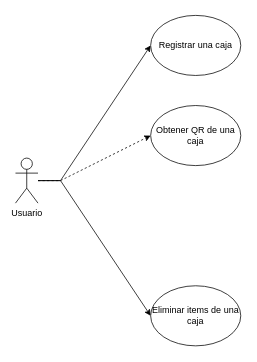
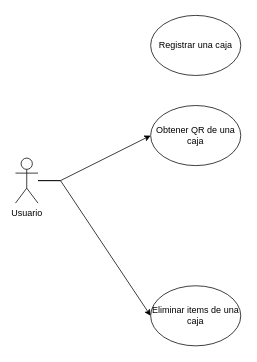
  <mxCell id="0" />
  <mxCell id="1" parent="0" />
- <mxCell id="2" style="rounded=0;orthogonalLoop=1;jettySize=auto;html=1;entryX=0;entryY=0.5;entryDx=0;entryDy=0;" edge="1" parent="1" source="5" target="6"><mxGeometry relative="1" as="geometry"><Array as="points"><mxPoint x="80" y="240" /></Array></mxGeometry></mxCell>
- <mxCell id="3" style="edgeStyle=none;rounded=0;orthogonalLoop=1;jettySize=auto;html=1;entryX=0;entryY=0.5;entryDx=0;entryDy=0;dashed=1;" edge="1" parent="1" source="5" target="7"><mxGeometry relative="1" as="geometry"><Array as="points"><mxPoint x="80" y="240" /></Array></mxGeometry></mxCell>
+ <mxCell id="3" style="edgeStyle=none;rounded=0;orthogonalLoop=1;jettySize=auto;html=1;entryX=0;entryY=0.5;entryDx=0;entryDy=0;" edge="1" parent="1" source="5" target="7"><mxGeometry relative="1" as="geometry"><Array as="points"><mxPoint x="80" y="240" /></Array></mxGeometry></mxCell>
  <mxCell id="4" style="edgeStyle=none;rounded=0;orthogonalLoop=1;jettySize=auto;html=1;entryX=0;entryY=0.5;entryDx=0;entryDy=0;" edge="1" parent="1" source="5" target="8"><mxGeometry relative="1" as="geometry"><Array as="points"><mxPoint x="80" y="240" /></Array></mxGeometry></mxCell>
  <mxCell id="5" value="Usuario" style="shape=umlActor;verticalLabelPosition=bottom;verticalAlign=top;html=1;outlineConnect=0;" vertex="1" parent="1"><mxGeometry x="20" y="210" width="30" height="60" as="geometry" /></mxCell>
  <mxCell id="6" value="Registrar una caja" style="ellipse;whiteSpace=wrap;html=1;" vertex="1" parent="1"><mxGeometry x="200" y="20" width="120" height="80" as="geometry" /></mxCell>
  <mxCell id="7" value="Obtener QR de una caja" style="ellipse;whiteSpace=wrap;html=1;" vertex="1" parent="1"><mxGeometry x="200" y="140" width="120" height="80" as="geometry" /></mxCell>
  <mxCell id="8" value="Eliminar items de una caja" style="ellipse;whiteSpace=wrap;html=1;" vertex="1" parent="1"><mxGeometry x="200" y="380" width="120" height="80" as="geometry" /></mxCell>
